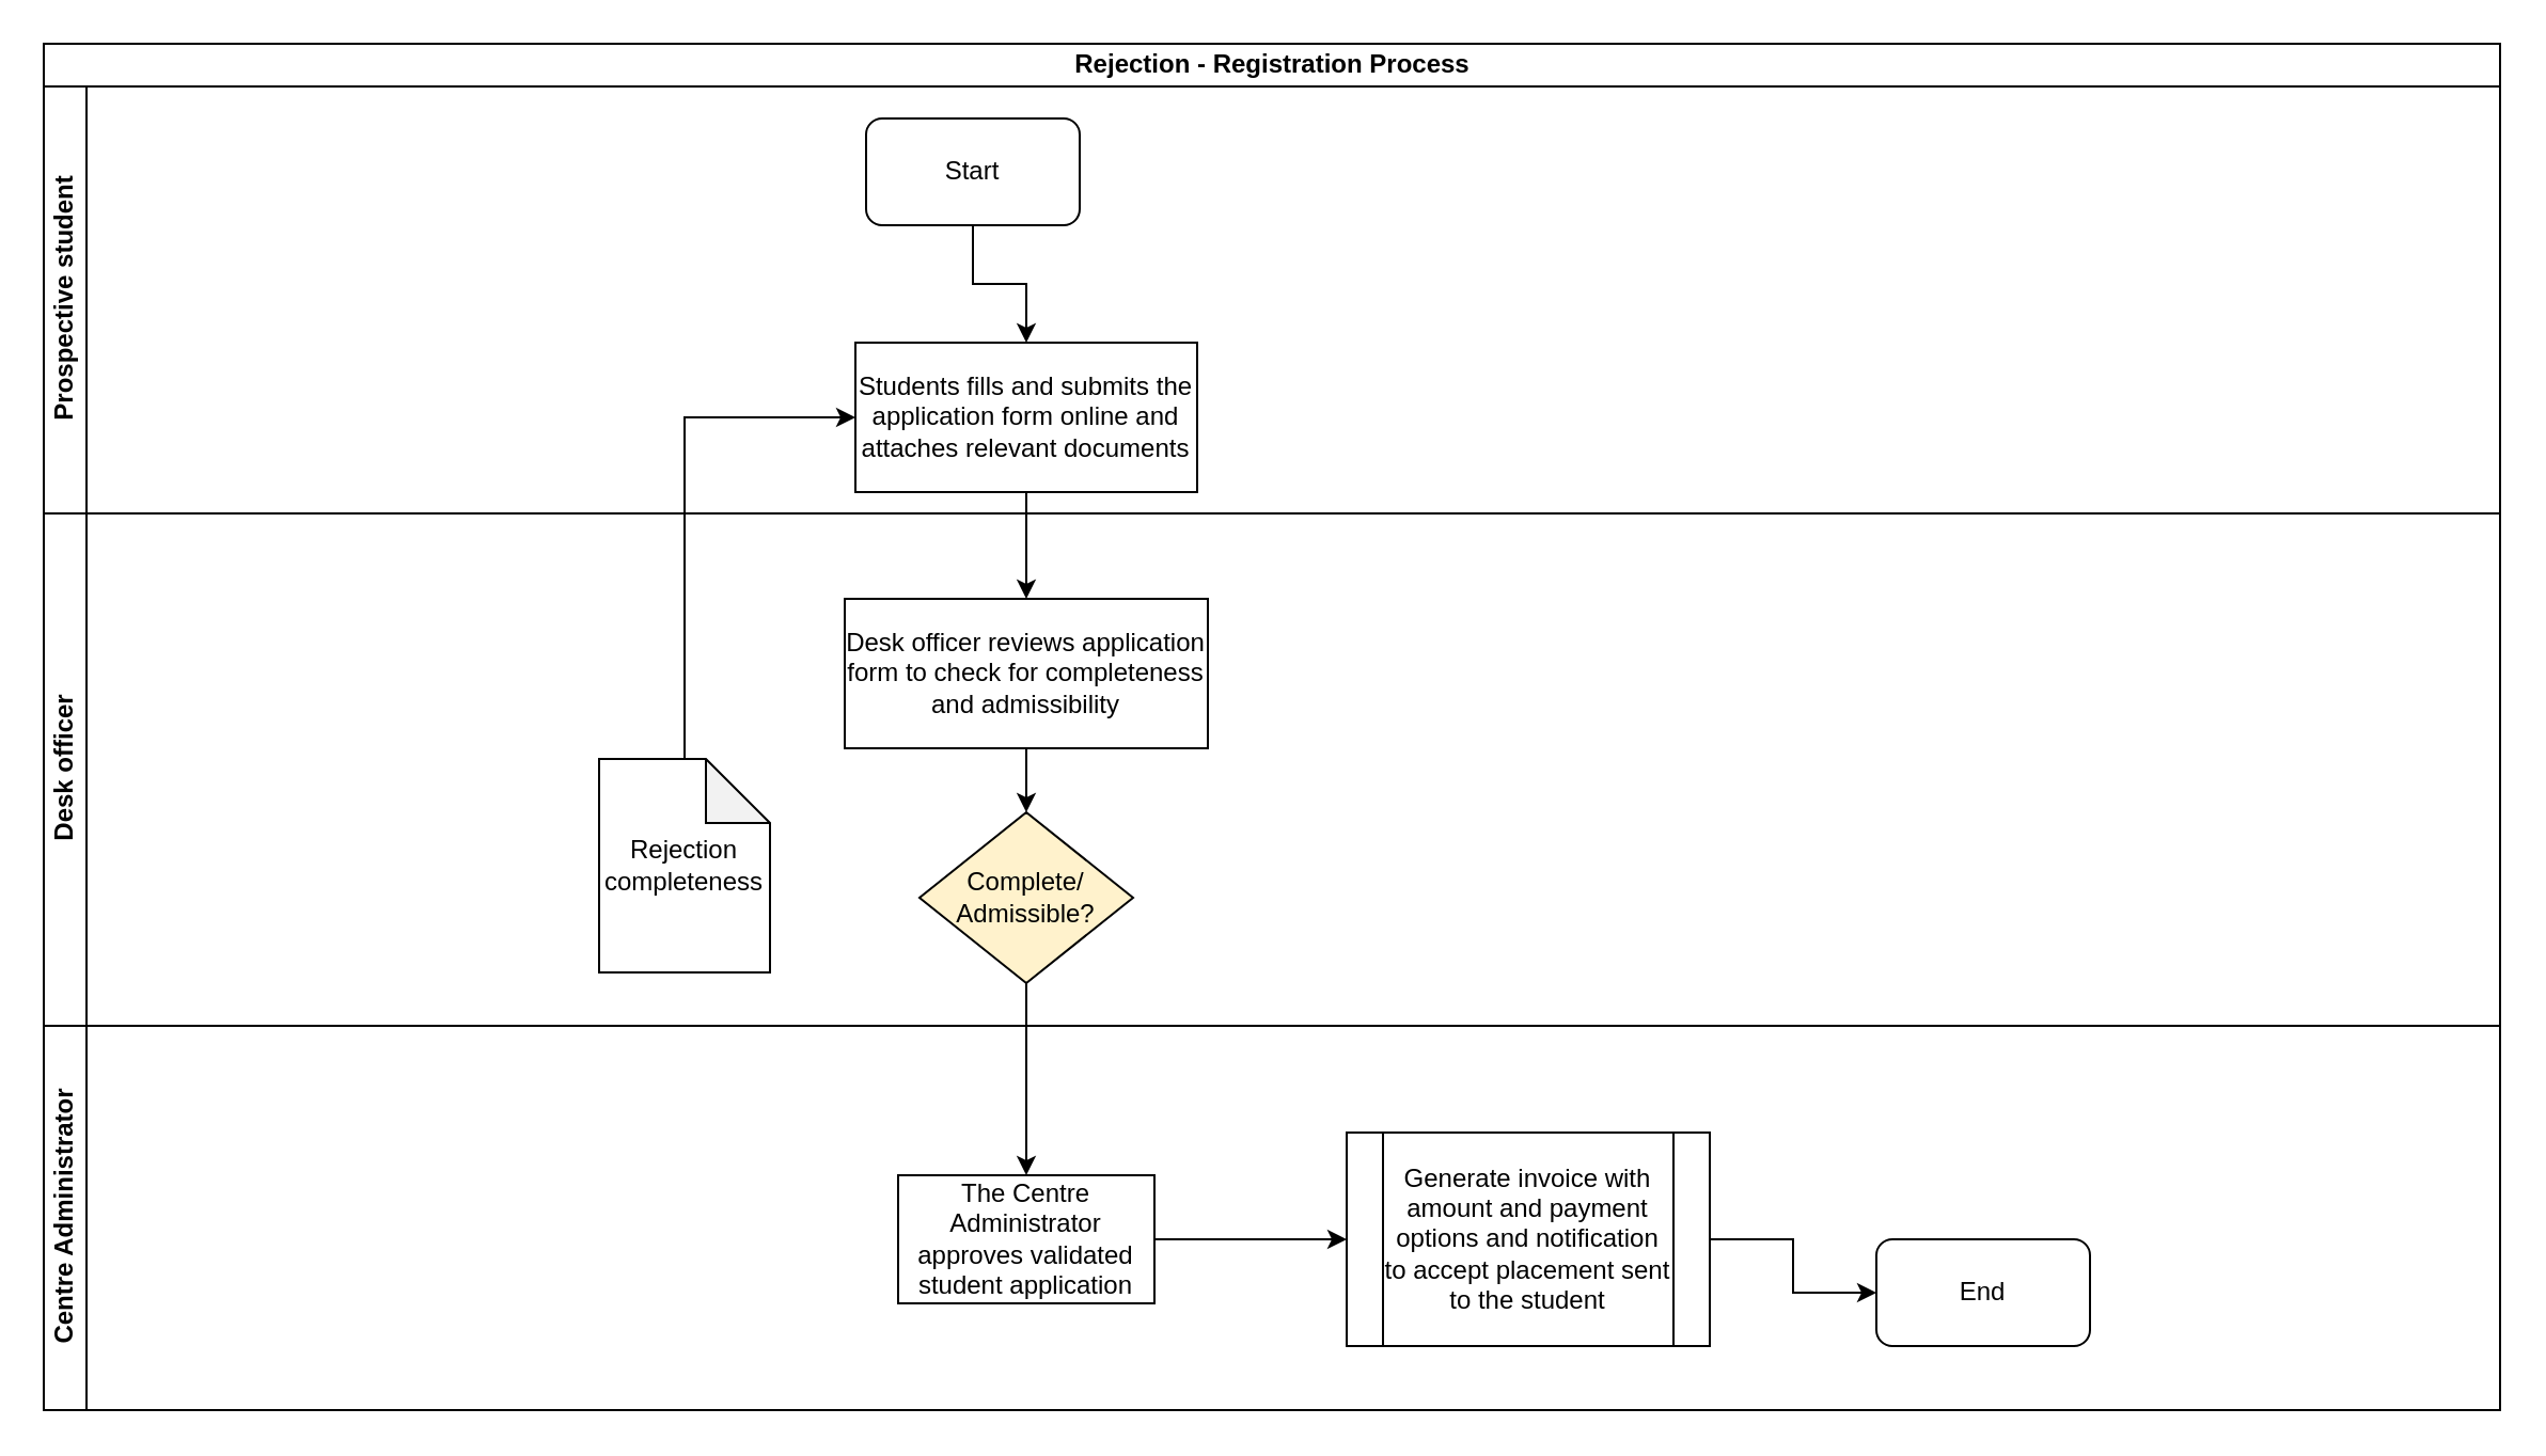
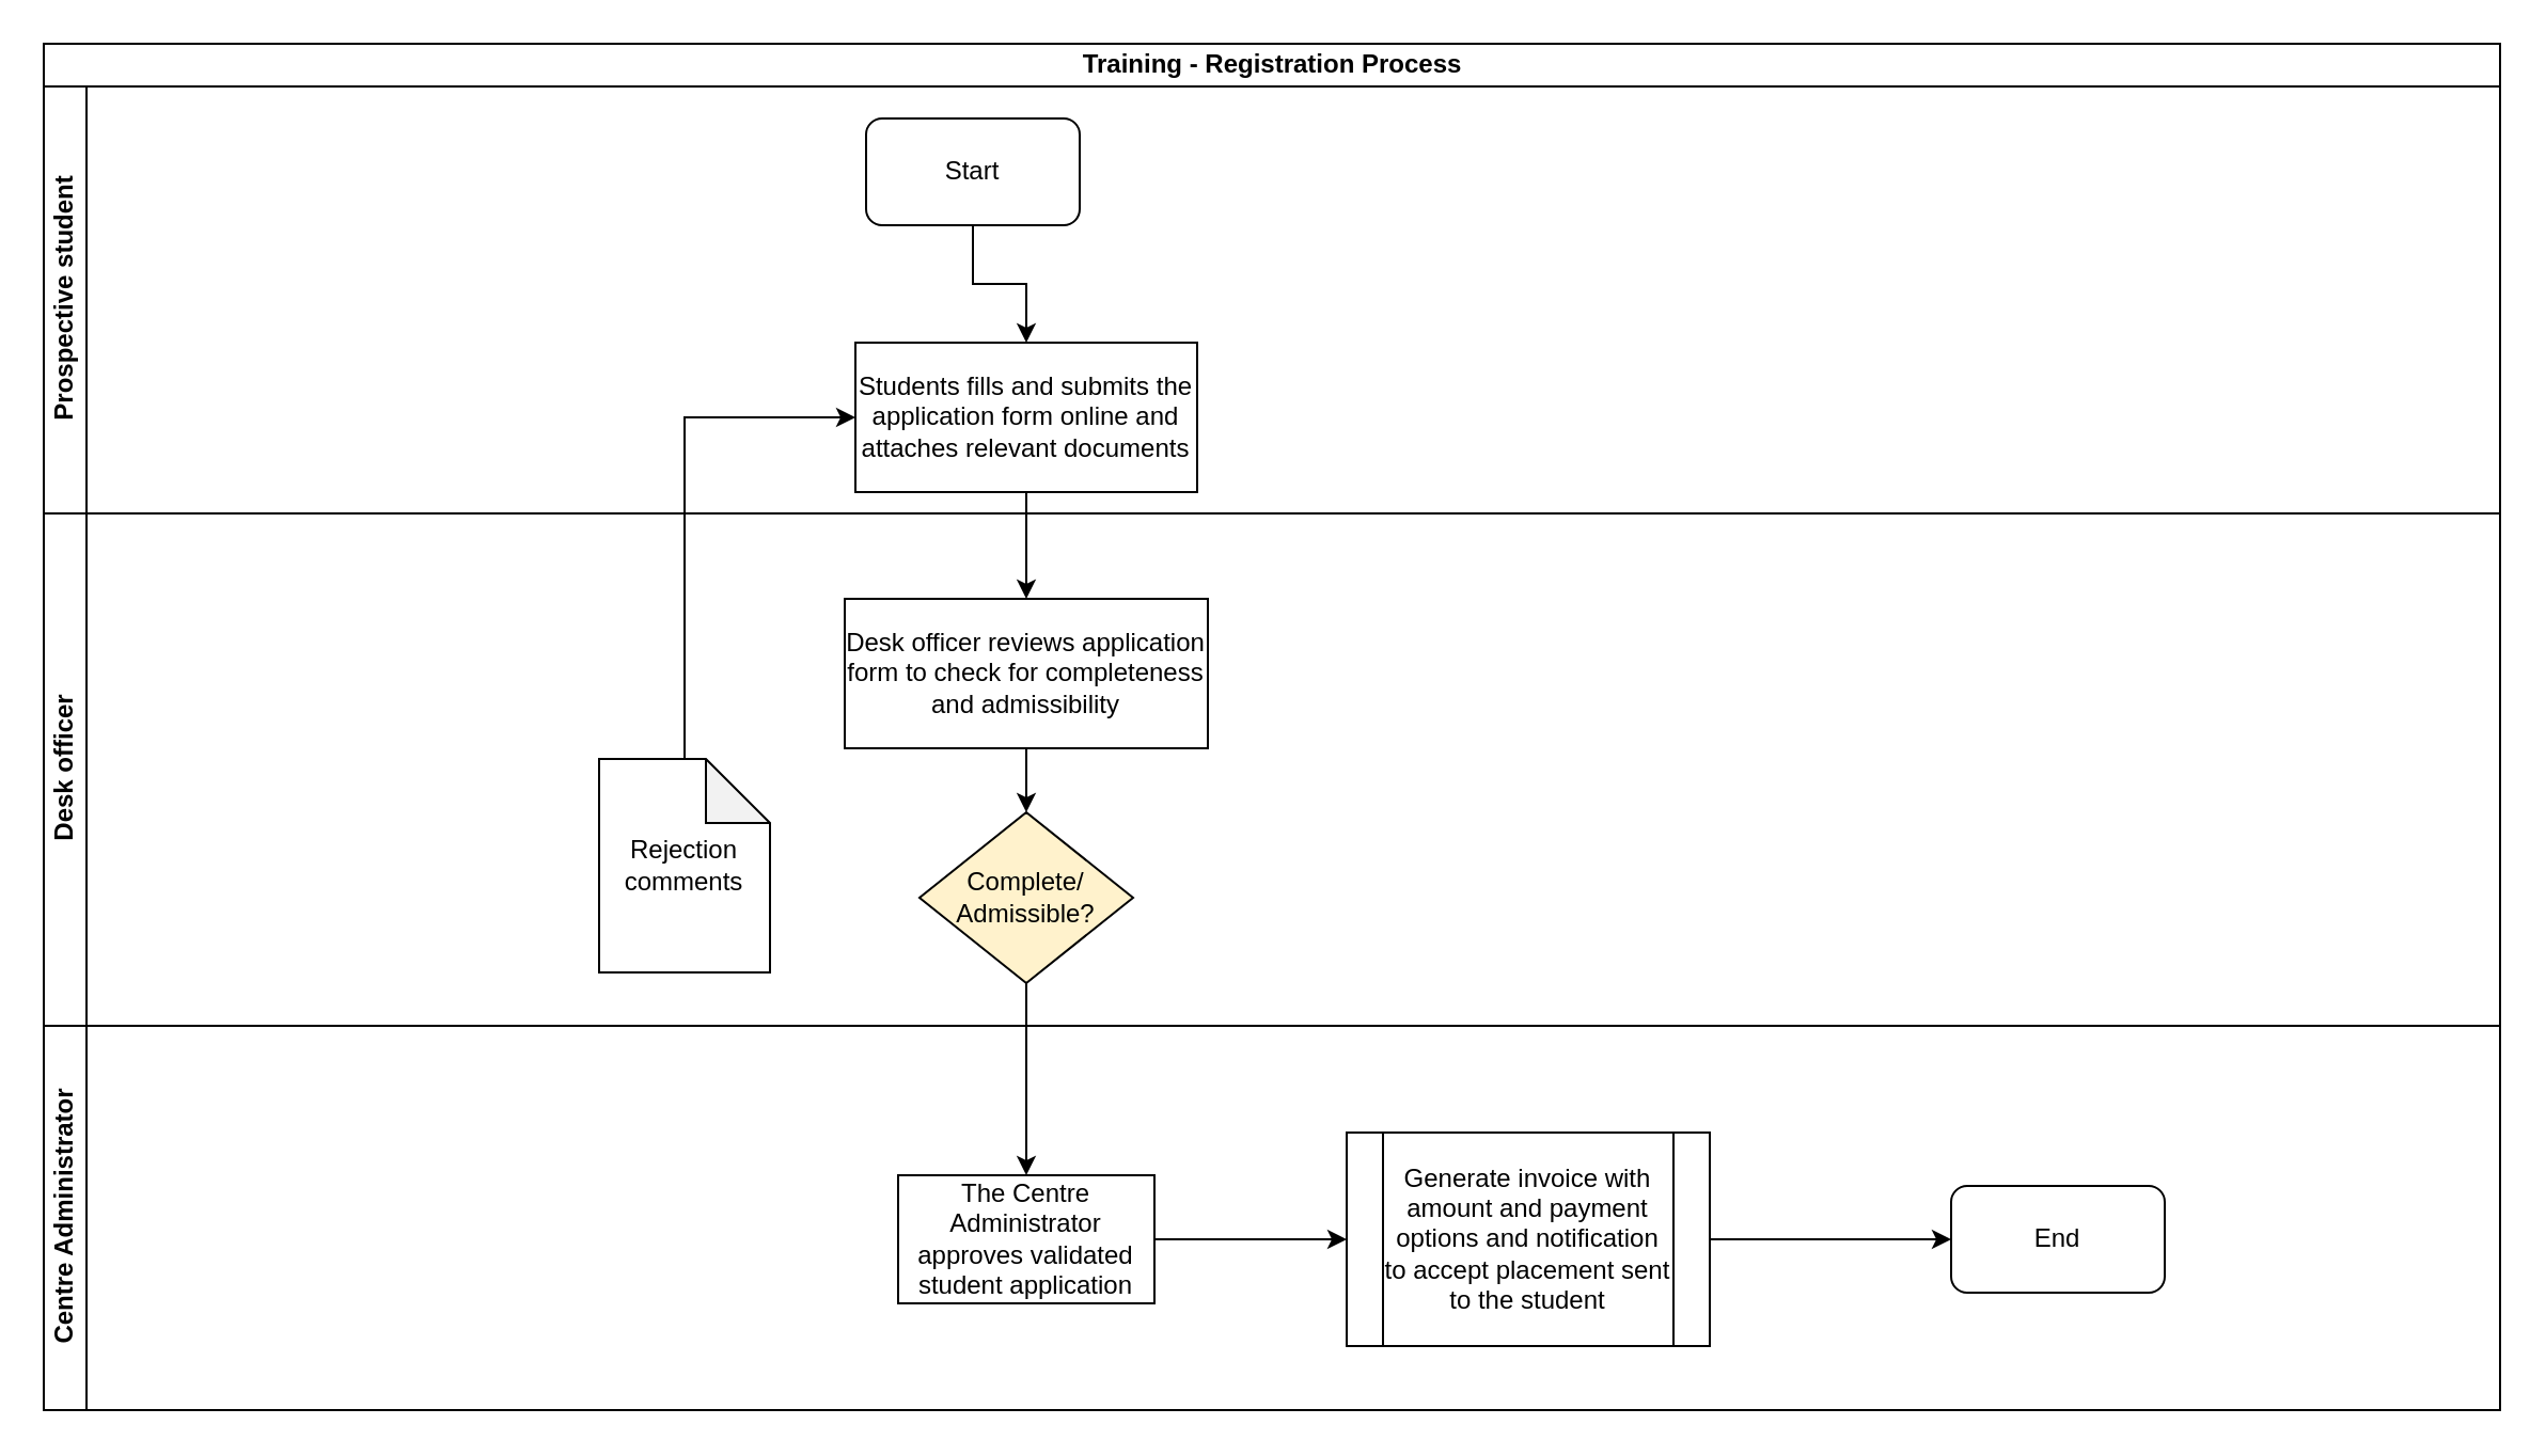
  <mxCell id="0" />
  <mxCell id="1" parent="0" />
- <mxCell id="2" value="Rejection - Registration Process" style="swimlane;html=1;childLayout=stackLayout;resizeParent=1;resizeParentMax=0;horizontal=1;startSize=20;horizontalStack=0;" parent="1" vertex="1"><mxGeometry x="20" y="20" width="1150" height="640" as="geometry" /></mxCell>
+ <mxCell id="2" value="Training - Registration Process" style="swimlane;html=1;childLayout=stackLayout;resizeParent=1;resizeParentMax=0;horizontal=1;startSize=20;horizontalStack=0;" parent="1" vertex="1"><mxGeometry x="20" y="20" width="1150" height="640" as="geometry" /></mxCell>
  <mxCell id="3" value="Prospective student" style="swimlane;html=1;startSize=20;horizontal=0;" parent="2" vertex="1"><mxGeometry y="20" width="1150" height="200" as="geometry" /></mxCell>
  <mxCell id="4" value="Start" style="rounded=1;whiteSpace=wrap;html=1;" parent="3" vertex="1"><mxGeometry x="385" y="15" width="100" height="50" as="geometry" /></mxCell>
  <mxCell id="5" value="Students fills and submits the application form online and attaches relevant documents" style="rounded=0;whiteSpace=wrap;html=1;" parent="3" vertex="1"><mxGeometry x="380" y="120" width="160" height="70" as="geometry" /></mxCell>
  <mxCell id="6" value="" style="edgeStyle=orthogonalEdgeStyle;rounded=0;orthogonalLoop=1;jettySize=auto;html=1;entryX=0.5;entryY=0;entryDx=0;entryDy=0;" parent="3" source="4" target="5" edge="1"><mxGeometry relative="1" as="geometry"><mxPoint x="460" y="135" as="targetPoint" /></mxGeometry></mxCell>
  <mxCell id="7" value="Desk officer" style="swimlane;html=1;startSize=20;horizontal=0;" parent="2" vertex="1"><mxGeometry y="220" width="1150" height="240" as="geometry" /></mxCell>
  <mxCell id="8" value="Desk officer reviews application form to check for completeness and admissibility" style="whiteSpace=wrap;html=1;rounded=0;" parent="7" vertex="1"><mxGeometry x="375" y="40" width="170" height="70" as="geometry" /></mxCell>
  <mxCell id="9" value="&lt;div&gt;Complete/&lt;/div&gt;&lt;div&gt;Admissible?&lt;/div&gt;" style="rhombus;whiteSpace=wrap;html=1;rounded=0;fillColor=#fff2cc;" parent="7" vertex="1"><mxGeometry x="410" y="140" width="100" height="80" as="geometry" /></mxCell>
  <mxCell id="10" value="" style="edgeStyle=orthogonalEdgeStyle;rounded=0;orthogonalLoop=1;jettySize=auto;html=1;" parent="7" source="8" target="9" edge="1"><mxGeometry relative="1" as="geometry" /></mxCell>
- <mxCell id="11" value="Rejection completeness" style="shape=note;whiteSpace=wrap;html=1;backgroundOutline=1;darkOpacity=0.05;" parent="7" vertex="1"><mxGeometry x="260" y="115" width="80" height="100" as="geometry" /></mxCell>
+ <mxCell id="11" value="Rejection comments" style="shape=note;whiteSpace=wrap;html=1;backgroundOutline=1;darkOpacity=0.05;" parent="7" vertex="1"><mxGeometry x="260" y="115" width="80" height="100" as="geometry" /></mxCell>
  <mxCell id="12" value="Centre Administrator" style="swimlane;html=1;startSize=20;horizontal=0;" parent="2" vertex="1"><mxGeometry y="460" width="1150" height="180" as="geometry" /></mxCell>
  <mxCell id="13" value="The Centre Administrator approves validated student application" style="whiteSpace=wrap;html=1;rounded=0;" parent="12" vertex="1"><mxGeometry x="400" y="70" width="120" height="60" as="geometry" /></mxCell>
  <mxCell id="14" value="Generate invoice with amount and payment options and notification to accept placement sent to the student" style="shape=process;whiteSpace=wrap;html=1;backgroundOutline=1;" parent="12" vertex="1"><mxGeometry x="610" y="50" width="170" height="100" as="geometry" /></mxCell>
  <mxCell id="15" value="" style="edgeStyle=orthogonalEdgeStyle;rounded=0;orthogonalLoop=1;jettySize=auto;html=1;" parent="12" source="13" target="14" edge="1"><mxGeometry relative="1" as="geometry"><mxPoint x="600" y="100" as="targetPoint" /></mxGeometry></mxCell>
- <mxCell id="16" value="End" style="rounded=1;whiteSpace=wrap;html=1;" parent="12" vertex="1"><mxGeometry x="858" y="100" width="100" height="50" as="geometry" /></mxCell>
+ <mxCell id="16" value="End" style="rounded=1;whiteSpace=wrap;html=1;" parent="12" vertex="1"><mxGeometry x="893" y="75" width="100" height="50" as="geometry" /></mxCell>
  <mxCell id="17" value="" style="edgeStyle=orthogonalEdgeStyle;rounded=0;orthogonalLoop=1;jettySize=auto;html=1;entryX=0;entryY=0.5;entryDx=0;entryDy=0;" parent="12" source="14" target="16" edge="1"><mxGeometry relative="1" as="geometry"><mxPoint x="895" y="100" as="targetPoint" /></mxGeometry></mxCell>
  <mxCell id="18" value="" style="edgeStyle=orthogonalEdgeStyle;rounded=0;orthogonalLoop=1;jettySize=auto;html=1;" parent="2" source="5" target="8" edge="1"><mxGeometry relative="1" as="geometry" /></mxCell>
  <mxCell id="19" value="" style="edgeStyle=orthogonalEdgeStyle;rounded=0;orthogonalLoop=1;jettySize=auto;html=1;entryX=0;entryY=0.5;entryDx=0;entryDy=0;" parent="2" source="11" target="5" edge="1"><mxGeometry relative="1" as="geometry"><mxPoint x="300" y="235" as="targetPoint" /><Array as="points"><mxPoint x="300" y="175" /></Array></mxGeometry></mxCell>
  <mxCell id="20" value="" style="edgeStyle=orthogonalEdgeStyle;rounded=0;orthogonalLoop=1;jettySize=auto;html=1;" parent="2" source="9" target="13" edge="1"><mxGeometry relative="1" as="geometry" /></mxCell>
